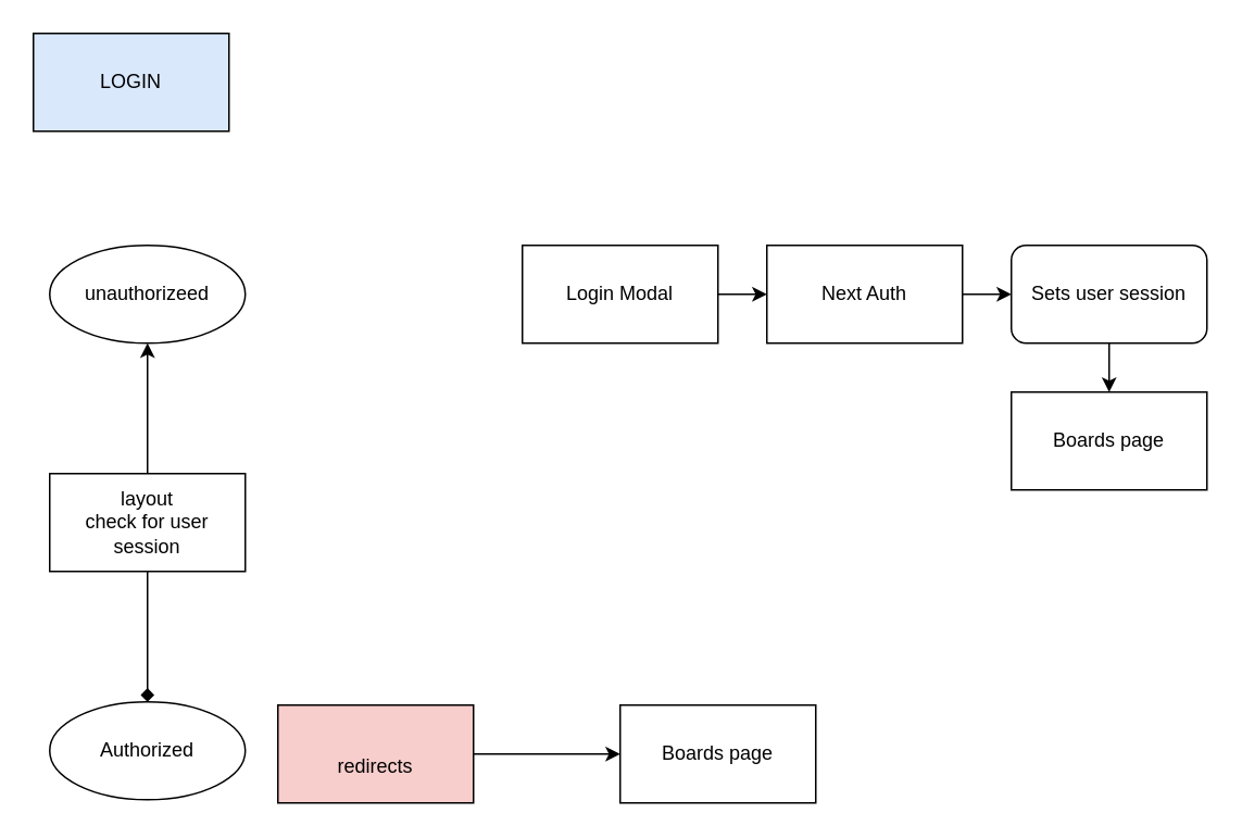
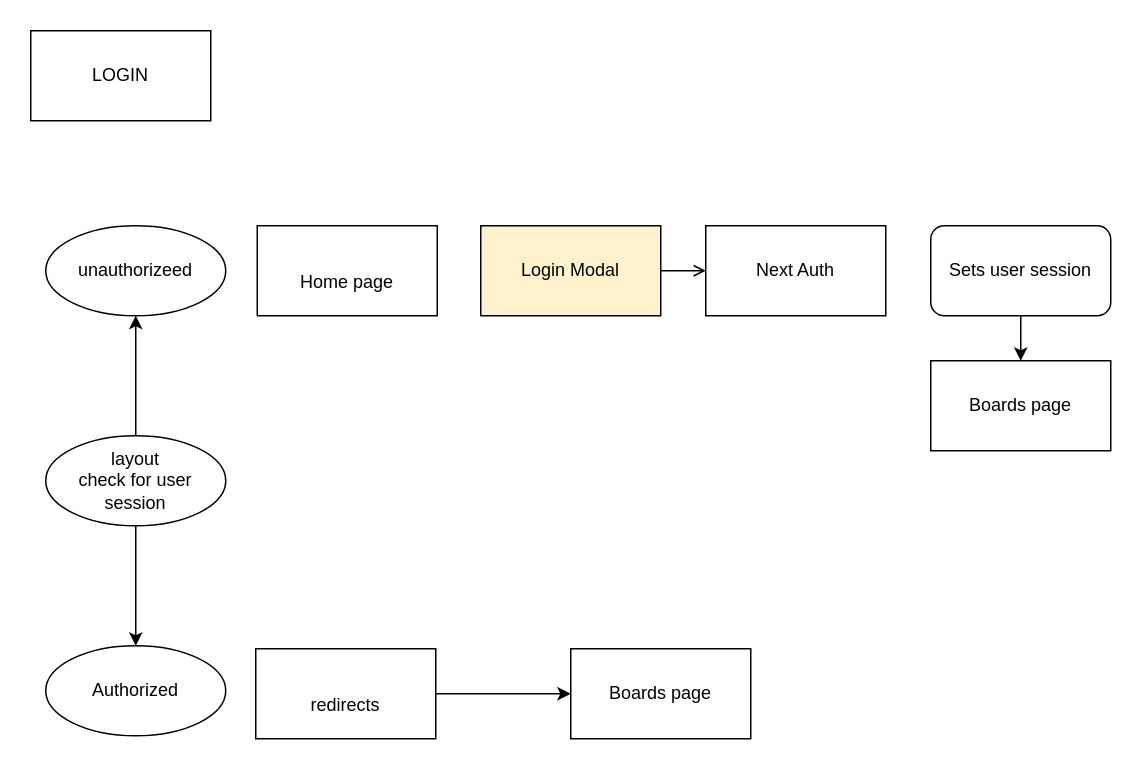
  <mxCell id="0" />
  <mxCell id="1" parent="0" />
- <mxCell id="2" value="" style="edgeStyle=orthogonalEdgeStyle;rounded=0;orthogonalLoop=1;jettySize=auto;html=1;endArrow=diamond;" edge="1" parent="1" source="4" target="15"><mxGeometry relative="1" as="geometry" /></mxCell>
+ <mxCell id="2" value="" style="edgeStyle=orthogonalEdgeStyle;rounded=0;orthogonalLoop=1;jettySize=auto;html=1;" edge="1" parent="1" source="4" target="15"><mxGeometry relative="1" as="geometry" /></mxCell>
  <mxCell id="3" value="" style="edgeStyle=orthogonalEdgeStyle;rounded=0;orthogonalLoop=1;jettySize=auto;html=1;" edge="1" parent="1" source="4" target="16"><mxGeometry relative="1" as="geometry" /></mxCell>
- <mxCell id="4" value="layout&lt;br&gt;check for user session" style="rounded=0;whiteSpace=wrap;html=1;" vertex="1" parent="1"><mxGeometry x="30" y="290" width="120" height="60" as="geometry" /></mxCell>
+ <mxCell id="4" value="layout&lt;br&gt;check for user session" style="ellipse;whiteSpace=wrap;html=1;" vertex="1" parent="1"><mxGeometry x="30" y="290" width="120" height="60" as="geometry" /></mxCell>
  <mxCell id="5" value="" style="edgeStyle=orthogonalEdgeStyle;rounded=0;orthogonalLoop=1;jettySize=auto;html=1;" edge="1" parent="1" source="6" target="14"><mxGeometry relative="1" as="geometry" /></mxCell>
- <mxCell id="6" value="&lt;br&gt;redirects" style="rounded=0;whiteSpace=wrap;html=1;fillColor=#f8cecc;" vertex="1" parent="1"><mxGeometry x="170" y="432" width="120" height="60" as="geometry" /></mxCell>
- <mxCell id="8" value="" style="edgeStyle=orthogonalEdgeStyle;rounded=0;orthogonalLoop=1;jettySize=auto;html=1;" edge="1" parent="1" source="9" target="11"><mxGeometry relative="1" as="geometry" /></mxCell>
- <mxCell id="9" value="Login Modal" style="rounded=0;whiteSpace=wrap;html=1;" vertex="1" parent="1"><mxGeometry x="320" y="150" width="120" height="60" as="geometry" /></mxCell>
- <mxCell id="10" value="" style="edgeStyle=orthogonalEdgeStyle;rounded=0;orthogonalLoop=1;jettySize=auto;html=1;" edge="1" parent="1" source="11" target="13"><mxGeometry relative="1" as="geometry" /></mxCell>
+ <mxCell id="6" value="&lt;br&gt;redirects" style="rounded=0;whiteSpace=wrap;html=1;" vertex="1" parent="1"><mxGeometry x="170" y="432" width="120" height="60" as="geometry" /></mxCell>
+ <mxCell id="7" value="&lt;br&gt;Home page" style="rounded=0;whiteSpace=wrap;html=1;" vertex="1" parent="1"><mxGeometry x="171" y="150" width="120" height="60" as="geometry" /></mxCell>
+ <mxCell id="8" value="" style="edgeStyle=orthogonalEdgeStyle;rounded=0;orthogonalLoop=1;jettySize=auto;html=1;endArrow=open;" edge="1" parent="1" source="9" target="11"><mxGeometry relative="1" as="geometry" /></mxCell>
+ <mxCell id="9" value="Login Modal" style="rounded=0;whiteSpace=wrap;html=1;fillColor=#fff2cc;" vertex="1" parent="1"><mxGeometry x="320" y="150" width="120" height="60" as="geometry" /></mxCell>
  <mxCell id="11" value="Next Auth" style="rounded=0;whiteSpace=wrap;html=1;" vertex="1" parent="1"><mxGeometry x="470" y="150" width="120" height="60" as="geometry" /></mxCell>
  <mxCell id="12" value="" style="edgeStyle=orthogonalEdgeStyle;rounded=0;orthogonalLoop=1;jettySize=auto;html=1;" edge="1" parent="1" source="13" target="17"><mxGeometry relative="1" as="geometry" /></mxCell>
  <mxCell id="13" value="Sets user session" style="whiteSpace=wrap;html=1;rounded=1;" vertex="1" parent="1"><mxGeometry x="620" y="150" width="120" height="60" as="geometry" /></mxCell>
  <mxCell id="14" value="Boards page" style="rounded=0;whiteSpace=wrap;html=1;" vertex="1" parent="1"><mxGeometry x="380" y="432" width="120" height="60" as="geometry" /></mxCell>
  <mxCell id="15" value="Authorized" style="ellipse;whiteSpace=wrap;html=1;rounded=0;" vertex="1" parent="1"><mxGeometry x="30" y="430" width="120" height="60" as="geometry" /></mxCell>
  <mxCell id="16" value="unauthorizeed" style="ellipse;whiteSpace=wrap;html=1;rounded=0;" vertex="1" parent="1"><mxGeometry x="30" y="150" width="120" height="60" as="geometry" /></mxCell>
  <mxCell id="17" value="Boards page" style="rounded=0;whiteSpace=wrap;html=1;" vertex="1" parent="1"><mxGeometry x="620" y="240" width="120" height="60" as="geometry" /></mxCell>
- <mxCell id="18" value="LOGIN" style="rounded=0;whiteSpace=wrap;html=1;fillColor=#dae8fc;" vertex="1" parent="1"><mxGeometry x="20" y="20" width="120" height="60" as="geometry" /></mxCell>
+ <mxCell id="18" value="LOGIN" style="rounded=0;whiteSpace=wrap;html=1;" vertex="1" parent="1"><mxGeometry x="20" y="20" width="120" height="60" as="geometry" /></mxCell>
